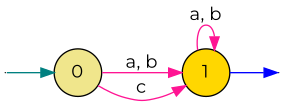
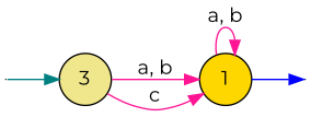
  digraph {
    rankdir=LR
    vcsn_context="lal(abc), b"
    fontname=Montserrat
    node [shape=point style=filled fontname=Montserrat]
    edge [color=deeppink fontname=Montserrat]
    I [width=0 fillcolor=salmon]
    F [width=0 fillcolor=lightgrey]
-   0 [shape=circle fillcolor=khaki]
+   0 [shape=circle fillcolor=khaki label=3]
    1 [shape=circle fillcolor=gold]
    subgraph sub_1 {
      I
      F
    }
    subgraph sub_2 {
      0
      1
    }
    I -> 0 [color=teal]
    0 -> 1 [label="a, b"]
    0 -> 1 [label=c]
    1 -> F [color=blue]
    1 -> 1 [label="a, b"]
  }
